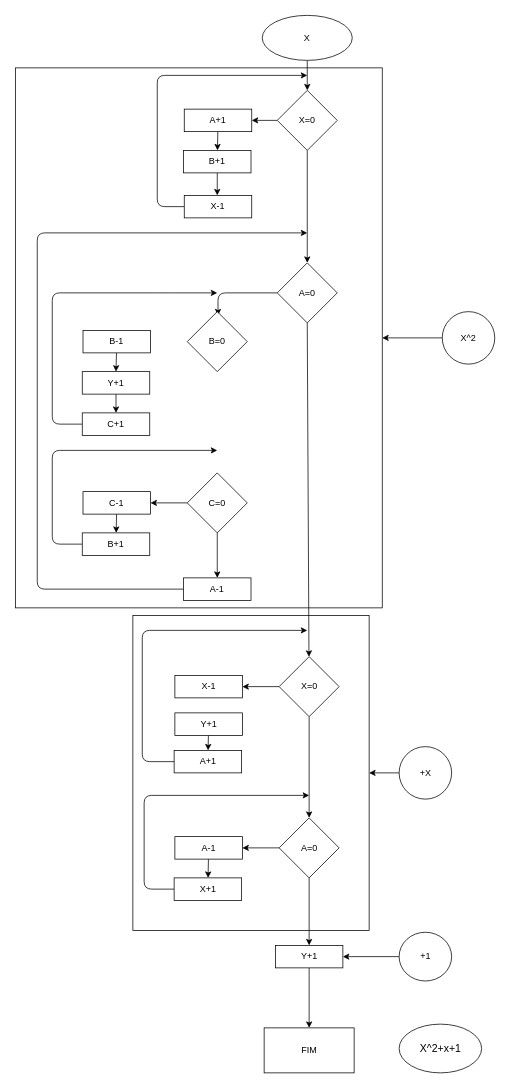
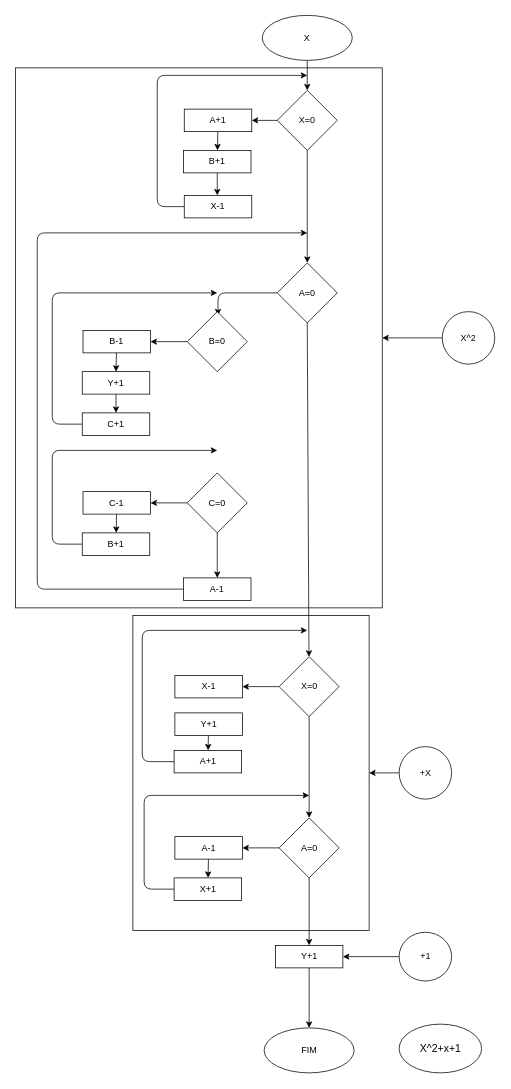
  <mxCell id="0" />
  <mxCell id="1" parent="0" />
  <mxCell id="2" value="" style="rounded=0;whiteSpace=wrap;html=1;" vertex="1" parent="1"><mxGeometry x="20" y="90" width="489" height="720" as="geometry" /></mxCell>
  <mxCell id="3" value="" style="rounded=0;whiteSpace=wrap;html=1;" vertex="1" parent="1"><mxGeometry x="176.5" y="820" width="315" height="420" as="geometry" /></mxCell>
  <mxCell id="4" style="edgeStyle=none;html=1;entryX=1;entryY=0.5;entryDx=0;entryDy=0;" edge="1" parent="1" source="5" target="3"><mxGeometry relative="1" as="geometry" /></mxCell>
  <mxCell id="5" value="+X" style="ellipse;whiteSpace=wrap;html=1;" vertex="1" parent="1"><mxGeometry x="531.5" y="995" width="70" height="70" as="geometry" /></mxCell>
  <mxCell id="6" value="" style="edgeStyle=none;html=1;" edge="1" parent="1" source="8" target="9"><mxGeometry relative="1" as="geometry" /></mxCell>
  <mxCell id="7" value="" style="edgeStyle=none;html=1;" edge="1" parent="1" source="8" target="16"><mxGeometry relative="1" as="geometry" /></mxCell>
  <mxCell id="8" value="X=0" style="rhombus;whiteSpace=wrap;html=1;" vertex="1" parent="1"><mxGeometry x="371.5" y="875" width="80" height="80" as="geometry" /></mxCell>
  <mxCell id="9" value="X-1" style="whiteSpace=wrap;html=1;" vertex="1" parent="1"><mxGeometry x="232.5" y="900" width="90" height="30" as="geometry" /></mxCell>
  <mxCell id="10" value="" style="edgeStyle=none;html=1;" edge="1" parent="1" source="11" target="13"><mxGeometry relative="1" as="geometry" /></mxCell>
  <mxCell id="11" value="Y+1" style="whiteSpace=wrap;html=1;" vertex="1" parent="1"><mxGeometry x="232.5" y="950" width="90" height="30" as="geometry" /></mxCell>
  <mxCell id="12" style="edgeStyle=none;html=1;exitX=0;exitY=0.5;exitDx=0;exitDy=0;fontSize=14;" edge="1" parent="1" source="13"><mxGeometry relative="1" as="geometry"><mxPoint x="409" y="840" as="targetPoint" /><Array as="points"><mxPoint x="189" y="1015" /><mxPoint x="189" y="840" /></Array></mxGeometry></mxCell>
  <mxCell id="13" value="A+1" style="whiteSpace=wrap;html=1;" vertex="1" parent="1"><mxGeometry x="231.5" y="1000" width="90" height="30" as="geometry" /></mxCell>
  <mxCell id="14" style="edgeStyle=none;html=1;entryX=1;entryY=0.5;entryDx=0;entryDy=0;" edge="1" parent="1" source="16" target="18"><mxGeometry relative="1" as="geometry" /></mxCell>
  <mxCell id="15" value="" style="edgeStyle=none;html=1;" edge="1" parent="1" source="16"><mxGeometry relative="1" as="geometry"><mxPoint x="411.5" y="1260" as="targetPoint" /></mxGeometry></mxCell>
  <mxCell id="16" value="A=0" style="rhombus;whiteSpace=wrap;html=1;" vertex="1" parent="1"><mxGeometry x="371.5" y="1090" width="80" height="80" as="geometry" /></mxCell>
  <mxCell id="17" value="" style="edgeStyle=none;html=1;" edge="1" parent="1" source="18" target="20"><mxGeometry relative="1" as="geometry" /></mxCell>
  <mxCell id="18" value="A-1" style="whiteSpace=wrap;html=1;" vertex="1" parent="1"><mxGeometry x="232.5" y="1115" width="90" height="30" as="geometry" /></mxCell>
  <mxCell id="19" style="edgeStyle=none;html=1;exitX=0;exitY=0.5;exitDx=0;exitDy=0;" edge="1" parent="1" source="20"><mxGeometry relative="1" as="geometry"><mxPoint x="411.5" y="1060" as="targetPoint" /><Array as="points"><mxPoint x="191.5" y="1185" /><mxPoint x="191.5" y="1060" /></Array></mxGeometry></mxCell>
  <mxCell id="20" value="X+1" style="whiteSpace=wrap;html=1;" vertex="1" parent="1"><mxGeometry x="231.5" y="1170" width="90" height="30" as="geometry" /></mxCell>
  <mxCell id="21" value="" style="edgeStyle=none;html=1;" edge="1" parent="1" source="22" target="23"><mxGeometry relative="1" as="geometry" /></mxCell>
  <mxCell id="22" value="Y+1" style="whiteSpace=wrap;html=1;" vertex="1" parent="1"><mxGeometry x="366.5" y="1260" width="90" height="30" as="geometry" /></mxCell>
- <mxCell id="23" value="FIM" style="whiteSpace=wrap;html=1;rounded=0;" vertex="1" parent="1"><mxGeometry x="351.5" y="1370" width="120" height="60" as="geometry" /></mxCell>
+ <mxCell id="23" value="FIM" style="ellipse;whiteSpace=wrap;html=1;" vertex="1" parent="1"><mxGeometry x="351.5" y="1370" width="120" height="60" as="geometry" /></mxCell>
  <mxCell id="24" style="edgeStyle=none;html=1;entryX=1;entryY=0.5;entryDx=0;entryDy=0;" edge="1" parent="1" source="25" target="22"><mxGeometry relative="1" as="geometry" /></mxCell>
  <mxCell id="25" value="+1" style="ellipse;whiteSpace=wrap;html=1;" vertex="1" parent="1"><mxGeometry x="531.5" y="1242.5" width="70" height="65" as="geometry" /></mxCell>
  <mxCell id="26" value="&lt;font style=&quot;font-size: 14px&quot;&gt;X^2+x+1&lt;/font&gt;" style="ellipse;whiteSpace=wrap;html=1;" vertex="1" parent="1"><mxGeometry x="531.5" y="1365" width="110" height="65" as="geometry" /></mxCell>
  <mxCell id="27" value="" style="edgeStyle=none;html=1;fontSize=14;" edge="1" parent="1" source="28" target="31"><mxGeometry relative="1" as="geometry" /></mxCell>
  <mxCell id="28" value="X" style="ellipse;whiteSpace=wrap;html=1;" vertex="1" parent="1"><mxGeometry x="349" width="120" height="60" as="geometry" y="20" /></mxCell>
  <mxCell id="29" value="" style="edgeStyle=none;html=1;fontSize=14;" edge="1" parent="1" source="31" target="33"><mxGeometry relative="1" as="geometry" /></mxCell>
  <mxCell id="30" value="" style="edgeStyle=none;html=1;fontSize=14;entryX=0.5;entryY=0;entryDx=0;entryDy=0;" edge="1" parent="1" source="31" target="39"><mxGeometry relative="1" as="geometry"><mxPoint x="409" y="410" as="targetPoint" /></mxGeometry></mxCell>
  <mxCell id="31" value="X=0" style="rhombus;whiteSpace=wrap;html=1;" vertex="1" parent="1"><mxGeometry x="369" y="120" width="80" height="80" as="geometry" /></mxCell>
  <mxCell id="32" value="" style="edgeStyle=none;html=1;fontSize=14;" edge="1" parent="1" source="33" target="35"><mxGeometry relative="1" as="geometry" /></mxCell>
  <mxCell id="33" value="A+1" style="whiteSpace=wrap;html=1;" vertex="1" parent="1"><mxGeometry x="245" y="145" width="90" height="30" as="geometry" /></mxCell>
  <mxCell id="34" value="" style="edgeStyle=none;html=1;fontSize=14;" edge="1" parent="1" source="35"><mxGeometry relative="1" as="geometry"><mxPoint x="289" y="260" as="targetPoint" /></mxGeometry></mxCell>
  <mxCell id="35" value="B+1" style="whiteSpace=wrap;html=1;" vertex="1" parent="1"><mxGeometry x="244" y="200" width="90" height="30" as="geometry" /></mxCell>
  <mxCell id="36" style="edgeStyle=none;html=1;exitX=0;exitY=0.5;exitDx=0;exitDy=0;fontSize=14;" edge="1" parent="1" source="57"><mxGeometry relative="1" as="geometry"><mxPoint x="409" y="100" as="targetPoint" /><Array as="points"><mxPoint x="209" y="275" /><mxPoint x="209" y="100" /></Array></mxGeometry></mxCell>
  <mxCell id="37" value="" style="edgeStyle=none;html=1;fontSize=14;exitX=0;exitY=0.5;exitDx=0;exitDy=0;entryX=0.5;entryY=0;entryDx=0;entryDy=0;" edge="1" parent="1" source="39"><mxGeometry relative="1" as="geometry"><mxPoint x="290" y="420" as="targetPoint" /><Array as="points"><mxPoint x="290" y="390" /></Array></mxGeometry></mxCell>
  <mxCell id="38" style="edgeStyle=none;html=1;exitX=0.5;exitY=1;exitDx=0;exitDy=0;fontSize=14;" edge="1" parent="1" source="39" target="8"><mxGeometry relative="1" as="geometry" /></mxCell>
  <mxCell id="39" value="A=0" style="rhombus;whiteSpace=wrap;html=1;" vertex="1" parent="1"><mxGeometry x="369" y="350" width="80" height="80" as="geometry" /></mxCell>
+ <mxCell id="40" value="" style="edgeStyle=none;html=1;" edge="1" parent="1" source="41" target="43"><mxGeometry relative="1" as="geometry" /></mxCell>
  <mxCell id="41" value="B=0" style="rhombus;whiteSpace=wrap;html=1;" vertex="1" parent="1"><mxGeometry x="249" y="415" width="80" height="80" as="geometry" /></mxCell>
  <mxCell id="42" value="" style="edgeStyle=none;html=1;fontSize=14;entryX=0.5;entryY=0;entryDx=0;entryDy=0;" edge="1" parent="1" source="43" target="45"><mxGeometry relative="1" as="geometry" /></mxCell>
  <mxCell id="43" value="B-1" style="whiteSpace=wrap;html=1;" vertex="1" parent="1"><mxGeometry x="110" y="440" width="90" height="30" as="geometry" /></mxCell>
  <mxCell id="44" value="" style="edgeStyle=none;html=1;fontSize=14;" edge="1" parent="1" source="45" target="47"><mxGeometry relative="1" as="geometry" /></mxCell>
  <mxCell id="45" value="Y+1" style="whiteSpace=wrap;html=1;" vertex="1" parent="1"><mxGeometry x="109" y="495" width="90" height="30" as="geometry" /></mxCell>
  <mxCell id="46" style="edgeStyle=none;html=1;exitX=0;exitY=0.5;exitDx=0;exitDy=0;" edge="1" parent="1" source="47"><mxGeometry relative="1" as="geometry"><mxPoint x="289" y="390" as="targetPoint" /><mxPoint x="59" y="555" as="sourcePoint" /><Array as="points"><mxPoint x="69" y="565" /><mxPoint x="69" y="390" /><mxPoint x="219" y="390" /></Array></mxGeometry></mxCell>
  <mxCell id="47" value="C+1" style="whiteSpace=wrap;html=1;" vertex="1" parent="1"><mxGeometry x="109" y="550" width="90" height="30" as="geometry" /></mxCell>
  <mxCell id="48" style="edgeStyle=none;html=1;entryX=1;entryY=0.5;entryDx=0;entryDy=0;" edge="1" parent="1" source="50" target="52"><mxGeometry relative="1" as="geometry" /></mxCell>
  <mxCell id="49" value="" style="edgeStyle=none;html=1;fontSize=14;" edge="1" parent="1" source="50" target="56"><mxGeometry relative="1" as="geometry" /></mxCell>
  <mxCell id="50" value="C=0" style="rhombus;whiteSpace=wrap;html=1;" vertex="1" parent="1"><mxGeometry x="249" y="630" width="80" height="80" as="geometry" /></mxCell>
  <mxCell id="51" value="" style="edgeStyle=none;html=1;" edge="1" parent="1" source="52" target="54"><mxGeometry relative="1" as="geometry" /></mxCell>
  <mxCell id="52" value="C-1" style="whiteSpace=wrap;html=1;" vertex="1" parent="1"><mxGeometry x="110" y="655" width="90" height="30" as="geometry" /></mxCell>
  <mxCell id="53" style="edgeStyle=none;html=1;exitX=0;exitY=0.5;exitDx=0;exitDy=0;" edge="1" parent="1" source="54"><mxGeometry relative="1" as="geometry"><mxPoint x="289" y="600" as="targetPoint" /><Array as="points"><mxPoint x="69" y="725" /><mxPoint x="69" y="600" /></Array></mxGeometry></mxCell>
  <mxCell id="54" value="B+1" style="whiteSpace=wrap;html=1;" vertex="1" parent="1"><mxGeometry x="109" y="710" width="90" height="30" as="geometry" /></mxCell>
  <mxCell id="55" style="edgeStyle=none;html=1;fontSize=14;" edge="1" parent="1" source="56"><mxGeometry relative="1" as="geometry"><mxPoint x="409" y="310" as="targetPoint" /><Array as="points"><mxPoint x="49" y="785" /><mxPoint x="49" y="310" /></Array></mxGeometry></mxCell>
  <mxCell id="56" value="A-1" style="whiteSpace=wrap;html=1;" vertex="1" parent="1"><mxGeometry x="244" y="770" width="90" height="30" as="geometry" /></mxCell>
  <mxCell id="57" value="X-1" style="whiteSpace=wrap;html=1;" vertex="1" parent="1"><mxGeometry x="245" y="260" width="90" height="30" as="geometry" /></mxCell>
  <mxCell id="58" value="" style="edgeStyle=none;html=1;fontSize=14;entryX=1;entryY=0.5;entryDx=0;entryDy=0;" edge="1" parent="1" source="59" target="2"><mxGeometry relative="1" as="geometry"><mxPoint x="534" y="455" as="targetPoint" /></mxGeometry></mxCell>
  <mxCell id="59" value="X^2" style="ellipse;whiteSpace=wrap;html=1;" vertex="1" parent="1"><mxGeometry x="589" y="415" width="70" height="70" as="geometry" /></mxCell>
